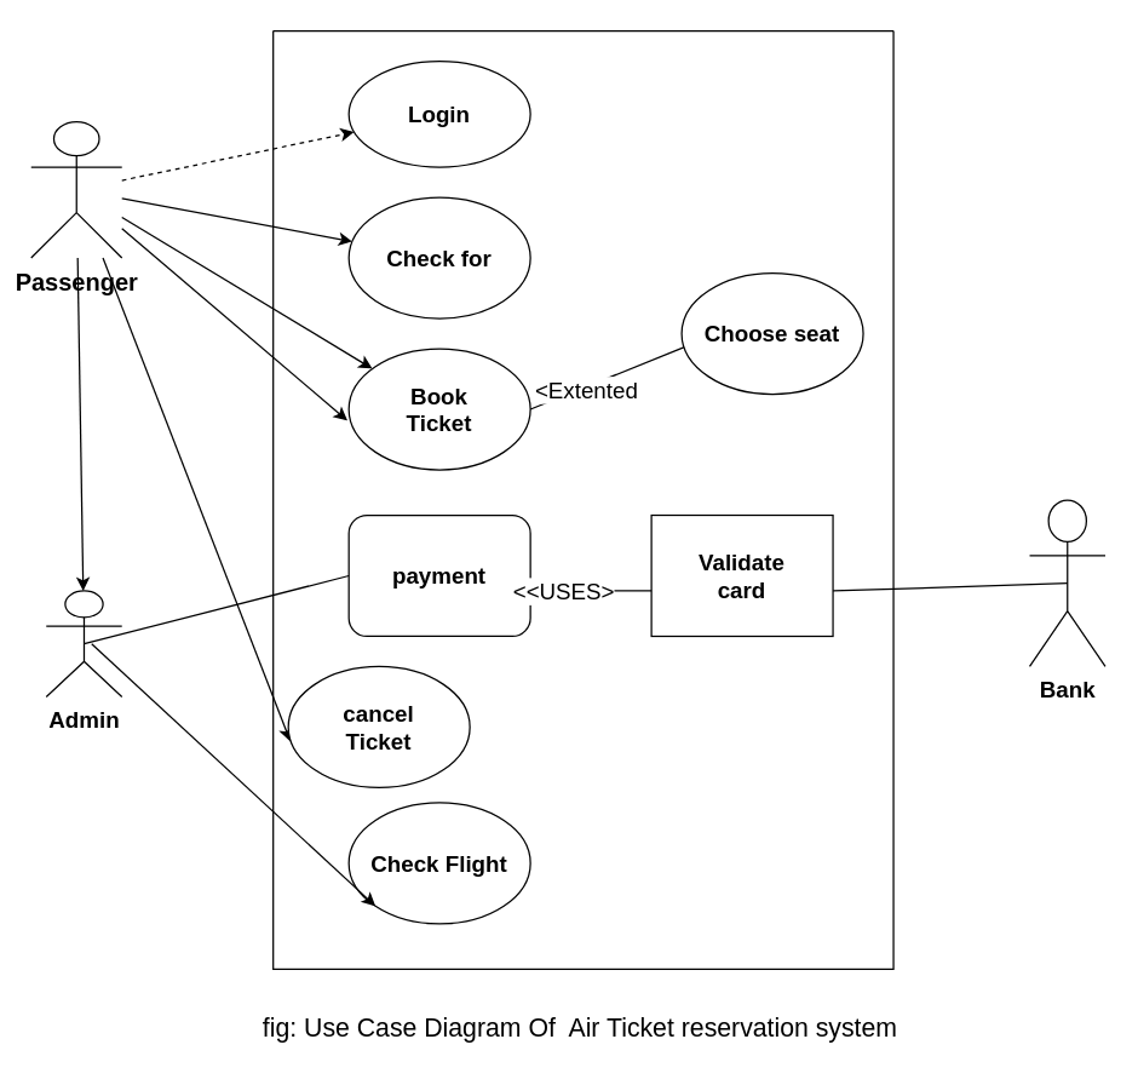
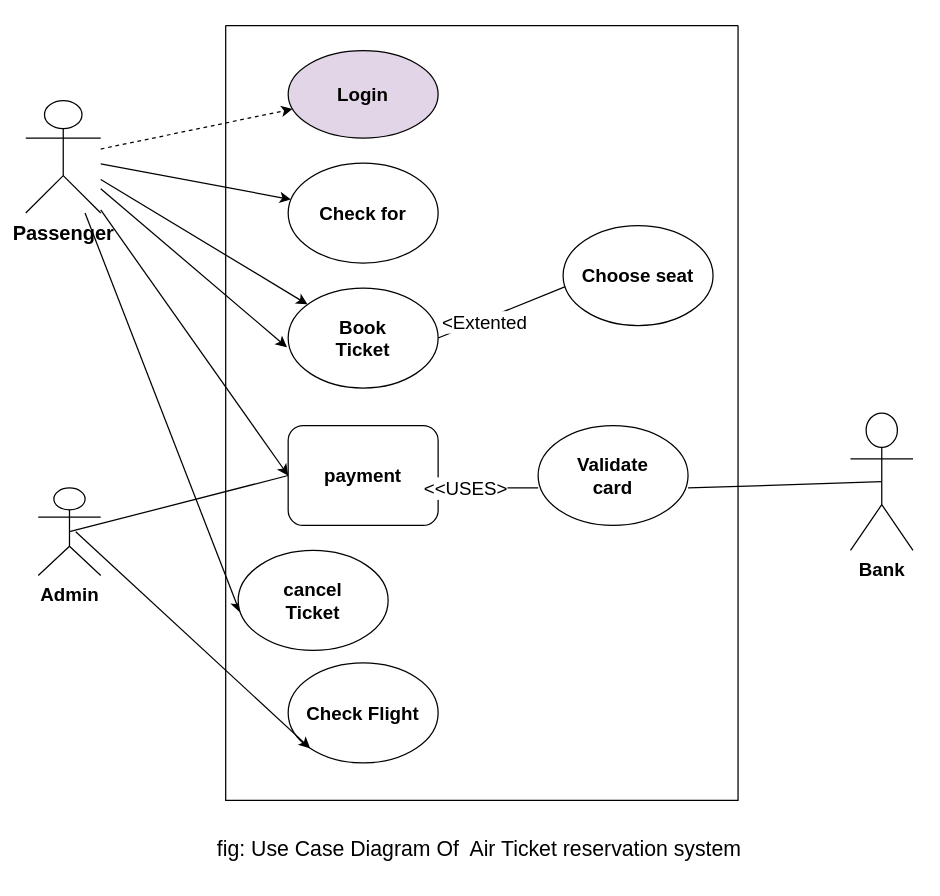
  <mxCell id="0" />
  <mxCell id="1" parent="0" />
  <mxCell id="2" style="edgeStyle=none;html=1;dashed=1;" edge="1" parent="1" source="8" target="10"><mxGeometry relative="1" as="geometry" /></mxCell>
  <mxCell id="3" style="edgeStyle=none;html=1;" edge="1" parent="1" source="8" target="11"><mxGeometry relative="1" as="geometry" /></mxCell>
  <mxCell id="4" style="edgeStyle=none;html=1;" edge="1" parent="1" source="8" target="12"><mxGeometry relative="1" as="geometry" /></mxCell>
  <mxCell id="5" style="edgeStyle=none;html=1;entryX=-0.008;entryY=0.593;entryDx=0;entryDy=0;entryPerimeter=0;" edge="1" parent="1" source="8" target="12"><mxGeometry relative="1" as="geometry" /></mxCell>
- <mxCell id="6" style="edgeStyle=none;html=1;" edge="1" parent="1" source="8" target="24"><mxGeometry relative="1" as="geometry"><mxPoint x="150" y="400" as="targetPoint" /></mxGeometry></mxCell>
+ <mxCell id="6" style="edgeStyle=none;html=1;entryX=0;entryY=0.5;entryDx=0;entryDy=0;" edge="1" parent="1" source="8" target="13"><mxGeometry relative="1" as="geometry"><mxPoint x="150" y="400" as="targetPoint" /></mxGeometry></mxCell>
  <mxCell id="7" style="edgeStyle=none;html=1;entryX=0.011;entryY=0.618;entryDx=0;entryDy=0;entryPerimeter=0;" edge="1" parent="1" source="8" target="14"><mxGeometry relative="1" as="geometry" /></mxCell>
  <mxCell id="8" value="&lt;font style=&quot;font-size: 16px;&quot;&gt;&lt;b&gt;Passenger&lt;/b&gt;&lt;/font&gt;" style="shape=umlActor;verticalLabelPosition=bottom;verticalAlign=top;html=1;" vertex="1" parent="1"><mxGeometry x="20" y="80" width="60" height="90" as="geometry" /></mxCell>
  <mxCell id="9" value="" style="swimlane;startSize=0;" vertex="1" parent="1"><mxGeometry x="180" y="20" width="410" height="620" as="geometry" /></mxCell>
- <mxCell id="10" value="&lt;font style=&quot;font-size: 15px;&quot;&gt;&lt;b&gt;Login&lt;/b&gt;&lt;/font&gt;" style="ellipse;whiteSpace=wrap;html=1;" vertex="1" parent="9"><mxGeometry x="50" y="20" width="120" height="70" as="geometry" /></mxCell>
+ <mxCell id="10" value="&lt;font style=&quot;font-size: 15px;&quot;&gt;&lt;b&gt;Login&lt;/b&gt;&lt;/font&gt;" style="ellipse;whiteSpace=wrap;html=1;fillColor=#e1d5e7;" vertex="1" parent="9"><mxGeometry x="50" y="20" width="120" height="70" as="geometry" /></mxCell>
  <mxCell id="11" value="&lt;b&gt;&lt;font style=&quot;font-size: 15px;&quot;&gt;Check for&lt;/font&gt;&lt;/b&gt;" style="ellipse;whiteSpace=wrap;html=1;" vertex="1" parent="9"><mxGeometry x="50" y="110" width="120" height="80" as="geometry" /></mxCell>
  <mxCell id="12" value="&lt;font style=&quot;font-size: 15px;&quot;&gt;&lt;b&gt;Book &lt;br&gt;Ticket&lt;/b&gt;&lt;/font&gt;" style="ellipse;whiteSpace=wrap;html=1;" vertex="1" parent="9"><mxGeometry x="50" y="210" width="120" height="80" as="geometry" /></mxCell>
  <mxCell id="13" value="&lt;font style=&quot;font-size: 15px;&quot;&gt;&lt;b&gt;payment&lt;/b&gt;&lt;/font&gt;" style="whiteSpace=wrap;html=1;rounded=1;" vertex="1" parent="9"><mxGeometry x="50" y="320" width="120" height="80" as="geometry" /></mxCell>
  <mxCell id="14" value="&lt;b style=&quot;font-size: 15px;&quot;&gt;cancel&lt;br&gt;Ticket&lt;/b&gt;" style="ellipse;whiteSpace=wrap;html=1;" vertex="1" parent="9"><mxGeometry x="10" y="420" width="120" height="80" as="geometry" /></mxCell>
  <mxCell id="15" value="&lt;font style=&quot;font-size: 15px;&quot;&gt;&lt;b&gt;Check Flight&lt;/b&gt;&lt;/font&gt;" style="ellipse;whiteSpace=wrap;html=1;" vertex="1" parent="9"><mxGeometry x="50" y="510" width="120" height="80" as="geometry" /></mxCell>
- <mxCell id="16" value="&lt;font style=&quot;font-size: 15px;&quot;&gt;&lt;b&gt;Validate &lt;br&gt;card&lt;/b&gt;&lt;/font&gt;" style="whiteSpace=wrap;html=1;rounded=0;" vertex="1" parent="9"><mxGeometry x="250" y="320" width="120" height="80" as="geometry" /></mxCell>
+ <mxCell id="16" value="&lt;font style=&quot;font-size: 15px;&quot;&gt;&lt;b&gt;Validate &lt;br&gt;card&lt;/b&gt;&lt;/font&gt;" style="ellipse;whiteSpace=wrap;html=1;" vertex="1" parent="9"><mxGeometry x="250" y="320" width="120" height="80" as="geometry" /></mxCell>
  <mxCell id="17" value="&lt;b&gt;&lt;font style=&quot;font-size: 15px;&quot;&gt;Choose seat&lt;/font&gt;&lt;/b&gt;" style="ellipse;whiteSpace=wrap;html=1;" vertex="1" parent="9"><mxGeometry x="270" y="160" width="120" height="80" as="geometry" /></mxCell>
  <mxCell id="18" value="" style="endArrow=none;html=1;entryX=0.011;entryY=0.614;entryDx=0;entryDy=0;entryPerimeter=0;" edge="1" parent="9" target="17"><mxGeometry width="50" height="50" relative="1" as="geometry"><mxPoint x="170" y="250" as="sourcePoint" /><mxPoint x="220" y="200" as="targetPoint" /></mxGeometry></mxCell>
  <mxCell id="19" value="&lt;font style=&quot;font-size: 15px;&quot;&gt;&amp;lt;Extented&lt;/font&gt;" style="edgeLabel;html=1;align=center;verticalAlign=middle;resizable=0;points=[];" vertex="1" connectable="0" parent="18"><mxGeometry x="-0.281" y="-1" relative="1" as="geometry"><mxPoint as="offset" /></mxGeometry></mxCell>
  <mxCell id="20" value="" style="endArrow=none;html=1;" edge="1" parent="9"><mxGeometry width="50" height="50" relative="1" as="geometry"><mxPoint x="170" y="370" as="sourcePoint" /><mxPoint x="250" y="370" as="targetPoint" /></mxGeometry></mxCell>
  <mxCell id="21" value="&lt;font style=&quot;font-size: 15px;&quot;&gt;&amp;lt;&amp;lt;USES&amp;gt;&lt;/font&gt;" style="edgeLabel;html=1;align=center;verticalAlign=middle;resizable=0;points=[];" vertex="1" connectable="0" parent="20"><mxGeometry x="-0.485" y="1" relative="1" as="geometry"><mxPoint as="offset" /></mxGeometry></mxCell>
  <mxCell id="22" value="" style="endArrow=none;html=1;entryX=0.5;entryY=0.5;entryDx=0;entryDy=0;entryPerimeter=0;" edge="1" parent="9" target="26"><mxGeometry width="50" height="50" relative="1" as="geometry"><mxPoint x="370" y="370" as="sourcePoint" /><mxPoint x="420" y="320" as="targetPoint" /></mxGeometry></mxCell>
  <mxCell id="23" style="edgeStyle=none;html=1;entryX=0;entryY=1;entryDx=0;entryDy=0;" edge="1" parent="1" target="15"><mxGeometry relative="1" as="geometry"><mxPoint x="60" y="425" as="sourcePoint" /></mxGeometry></mxCell>
  <mxCell id="24" value="&lt;font style=&quot;font-size: 15px;&quot;&gt;&lt;b&gt;Admin&lt;/b&gt;&lt;/font&gt;" style="shape=umlActor;verticalLabelPosition=bottom;verticalAlign=top;html=1;outlineConnect=0;" vertex="1" parent="1"><mxGeometry x="30" y="390" width="50" height="70" as="geometry" /></mxCell>
  <mxCell id="25" value="" style="endArrow=none;html=1;entryX=0;entryY=0.5;entryDx=0;entryDy=0;exitX=0.5;exitY=0.5;exitDx=0;exitDy=0;exitPerimeter=0;" edge="1" parent="1" source="24" target="13"><mxGeometry width="50" height="50" relative="1" as="geometry"><mxPoint x="100" y="440" as="sourcePoint" /><mxPoint x="140" y="390" as="targetPoint" /></mxGeometry></mxCell>
  <mxCell id="26" value="&lt;font style=&quot;font-size: 15px;&quot;&gt;&lt;b&gt;Bank&lt;/b&gt;&lt;/font&gt;" style="shape=umlActor;verticalLabelPosition=bottom;verticalAlign=top;html=1;outlineConnect=0;" vertex="1" parent="1"><mxGeometry x="680" y="330" width="50" height="110" as="geometry" /></mxCell>
  <mxCell id="27" value="&lt;font style=&quot;font-size: 17px;&quot;&gt;fig: Use Case Diagram Of&amp;nbsp; Air Ticket reservation system&amp;nbsp;&lt;/font&gt;" style="text;html=1;align=center;verticalAlign=middle;resizable=0;points=[];autosize=1;strokeColor=none;fillColor=none;fontSize=15;" vertex="1" parent="1"><mxGeometry x="160" y="665" width="450" height="30" as="geometry" /></mxCell>
